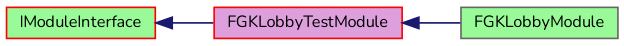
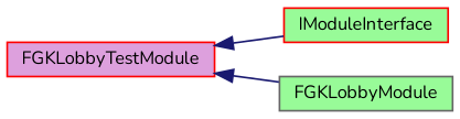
  digraph {
    fontname=Nunito
    rankdir=LR
    node [color=red fillcolor=palegreen fontname=Nunito fontsize=10 shape=record style=filled]
    edge [color=midnightblue dir=back fontname=Nunito fontsize=10 labelfontname=Helvetica labelfontsize=10 style=solid]
    n1 [height=0.2 label=IModuleInterface width=0.4]
    n2 [fillcolor=plum height=0.2 label=FGKLobbyTestModule width=0.4]
    n3 [color=gray40 height=0.2 label=FGKLobbyModule width=0.4]
-   n1 -> n2
+   n2 -> n1
    n2 -> n3
  }
